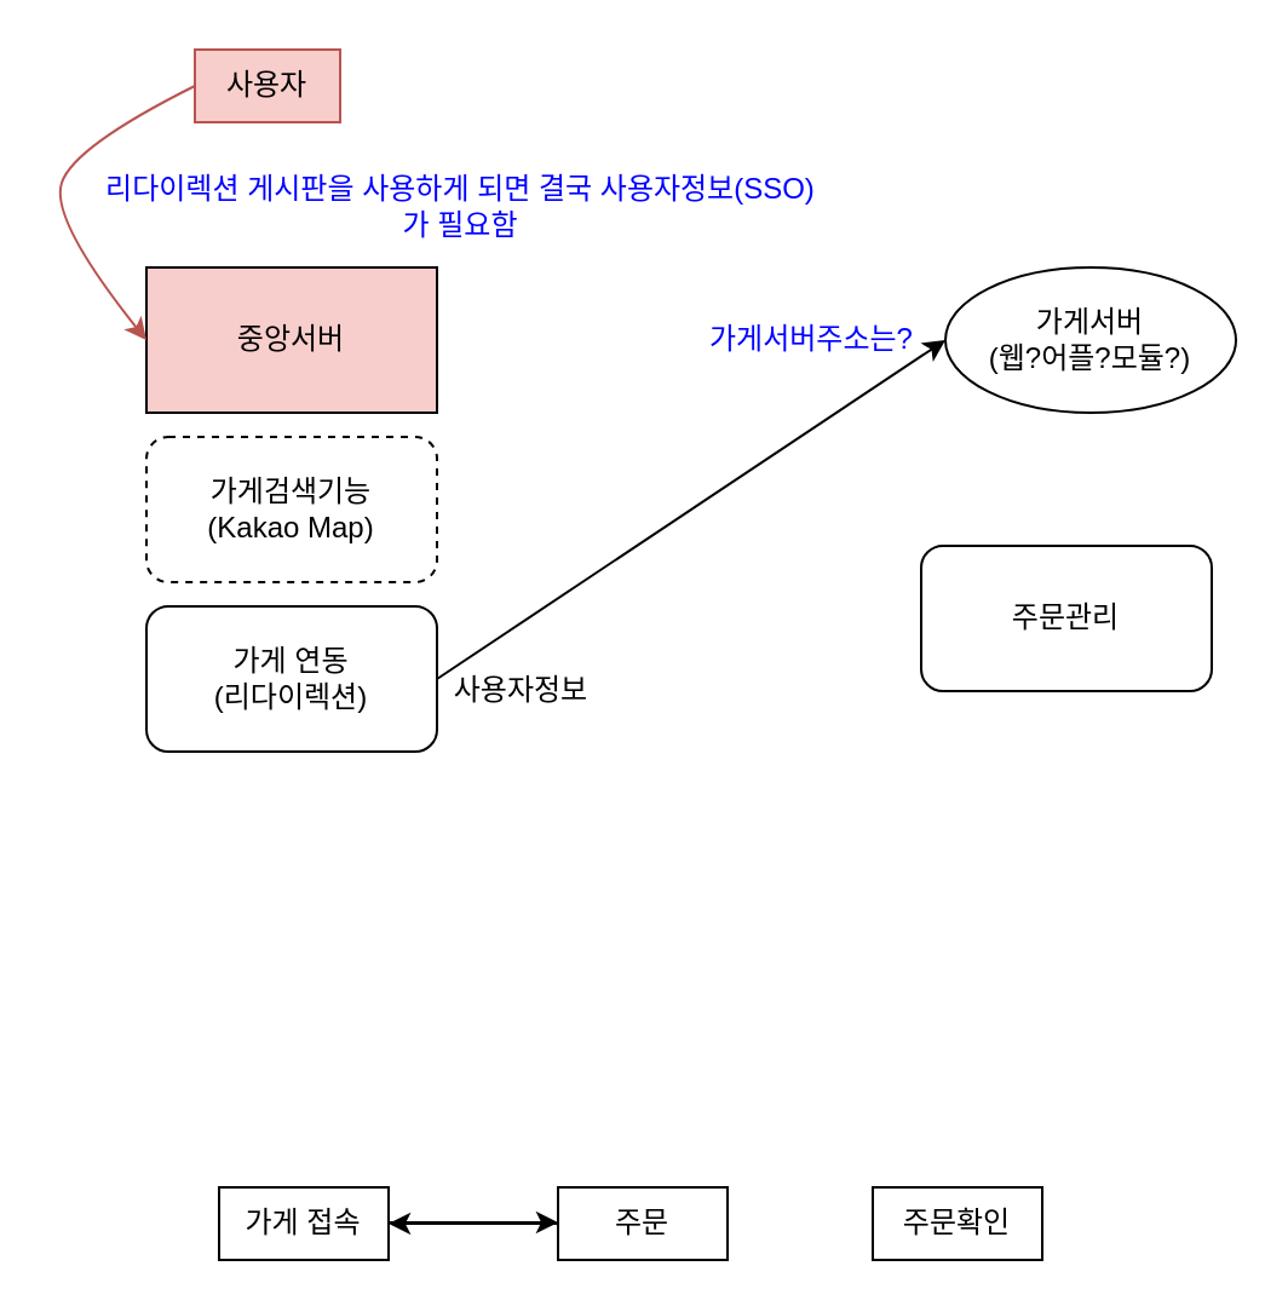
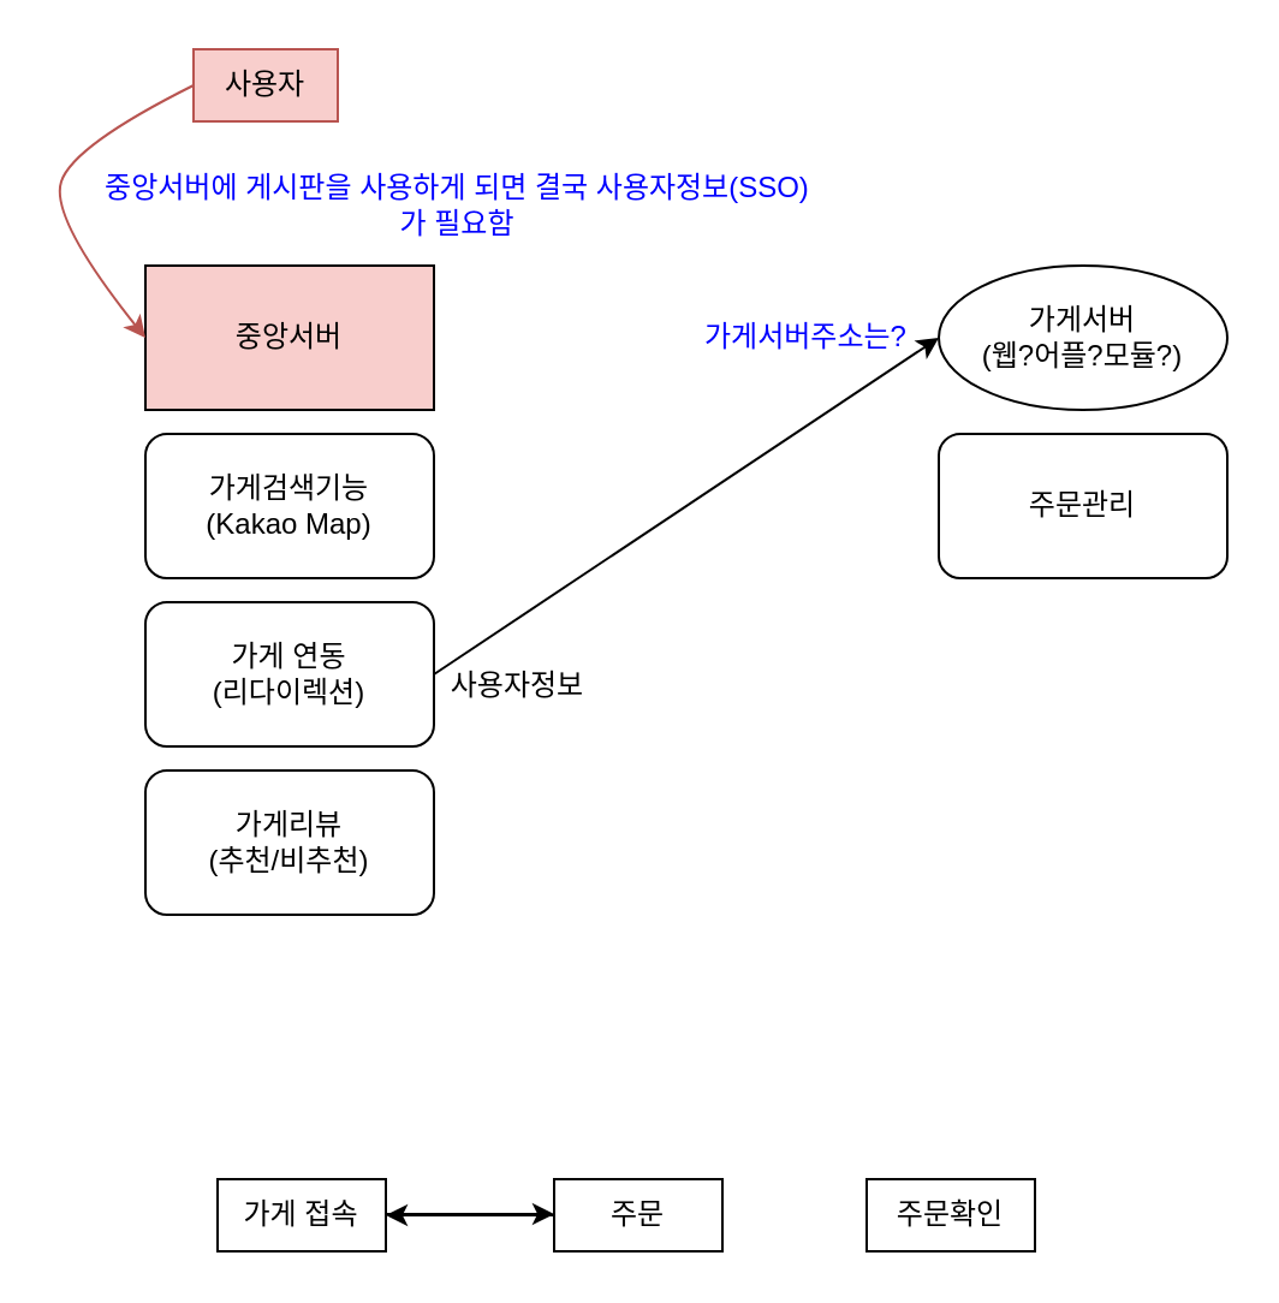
  <mxCell id="0" />
  <mxCell id="1" parent="0" />
  <mxCell id="2" value="중앙서버" style="rounded=0;whiteSpace=wrap;html=1;fillColor=#f8cecc;" parent="1" vertex="1"><mxGeometry x="60" y="110" width="120" height="60" as="geometry" /></mxCell>
- <mxCell id="3" value="가게검색기능&lt;br&gt;(Kakao Map)" style="rounded=1;whiteSpace=wrap;html=1;dashed=1;" parent="1" vertex="1"><mxGeometry x="60" y="180" width="120" height="60" as="geometry" /></mxCell>
+ <mxCell id="3" value="가게검색기능&lt;br&gt;(Kakao Map)" style="rounded=1;whiteSpace=wrap;html=1;" parent="1" vertex="1"><mxGeometry x="60" y="180" width="120" height="60" as="geometry" /></mxCell>
+ <mxCell id="4" value="가게리뷰&lt;br&gt;(추천/비추천)" style="rounded=1;whiteSpace=wrap;html=1;" parent="1" vertex="1"><mxGeometry x="60" y="320" width="120" height="60" as="geometry" /></mxCell>
  <mxCell id="5" value="가게 연동&lt;br&gt;(리다이렉션)" style="rounded=1;whiteSpace=wrap;html=1;" parent="1" vertex="1"><mxGeometry x="60" y="250" width="120" height="60" as="geometry" /></mxCell>
  <mxCell id="6" value="가게서버&lt;br&gt;(웹?어플?모듈?)" style="ellipse;whiteSpace=wrap;html=1;" parent="1" vertex="1"><mxGeometry x="390" y="110" width="120" height="60" as="geometry" /></mxCell>
- <mxCell id="7" value="주문관리" style="rounded=1;whiteSpace=wrap;html=1;" parent="1" vertex="1"><mxGeometry x="380" y="225" width="120" height="60" as="geometry" /></mxCell>
+ <mxCell id="7" value="주문관리" style="rounded=1;whiteSpace=wrap;html=1;" parent="1" vertex="1"><mxGeometry x="390" y="180" width="120" height="60" as="geometry" /></mxCell>
  <mxCell id="8" value="" style="endArrow=classic;html=1;rounded=0;entryX=0;entryY=0.5;entryDx=0;entryDy=0;" parent="1" target="6" edge="1"><mxGeometry width="50" height="50" relative="1" as="geometry"><mxPoint x="180" y="280" as="sourcePoint" /><mxPoint x="230" y="230" as="targetPoint" /></mxGeometry></mxCell>
  <mxCell id="9" value="사용자정보" style="text;html=1;strokeColor=none;fillColor=none;align=center;verticalAlign=middle;whiteSpace=wrap;rounded=0;" parent="1" vertex="1"><mxGeometry x="180" y="270" width="70" height="30" as="geometry" /></mxCell>
  <mxCell id="10" value="사용자" style="text;html=1;strokeColor=#b85450;fillColor=#f8cecc;align=center;verticalAlign=middle;whiteSpace=wrap;rounded=0;" parent="1" vertex="1"><mxGeometry x="80" y="20" width="60" height="30" as="geometry" /></mxCell>
  <mxCell id="11" value="" style="curved=1;endArrow=classic;html=1;rounded=0;exitX=0;exitY=0.5;exitDx=0;exitDy=0;entryX=0;entryY=0.5;entryDx=0;entryDy=0;fillColor=#f8cecc;strokeColor=#b85450;" parent="1" source="10" target="2" edge="1"><mxGeometry width="50" height="50" relative="1" as="geometry"><mxPoint x="390" y="400" as="sourcePoint" /><mxPoint x="440" y="350" as="targetPoint" /><Array as="points"><mxPoint x="30" y="60" /><mxPoint x="20" y="90" /></Array></mxGeometry></mxCell>
- <mxCell id="12" value="리다이렉션 게시판을 사용하게 되면 결국 사용자정보(SSO)가 필요함" style="text;html=1;strokeColor=none;fillColor=none;align=center;verticalAlign=middle;whiteSpace=wrap;rounded=0;fontColor=#0000FF;" parent="1" vertex="1"><mxGeometry x="40" y="70" width="300" height="30" as="geometry" /></mxCell>
+ <mxCell id="12" value="중앙서버에 게시판을 사용하게 되면 결국 사용자정보(SSO)가 필요함" style="text;html=1;strokeColor=none;fillColor=none;align=center;verticalAlign=middle;whiteSpace=wrap;rounded=0;fontColor=#0000FF;" parent="1" vertex="1"><mxGeometry x="40" y="70" width="300" height="30" as="geometry" /></mxCell>
  <mxCell id="13" value="가게서버주소는?" style="text;html=1;strokeColor=none;fillColor=none;align=center;verticalAlign=middle;whiteSpace=wrap;rounded=0;fontColor=#0000FF;" parent="1" vertex="1"><mxGeometry x="280" y="125" width="110" height="30" as="geometry" /></mxCell>
  <mxCell id="14" value="가게 접속" style="rounded=0;whiteSpace=wrap;html=1;fontColor=#000000;fillColor=none;" parent="1" vertex="1"><mxGeometry x="90" y="490" width="70" height="30" as="geometry" /></mxCell>
  <mxCell id="15" value="" style="endArrow=classic;html=1;rounded=0;fontColor=#000000;" parent="1" edge="1"><mxGeometry width="50" height="50" relative="1" as="geometry"><mxPoint x="160" y="504.5" as="sourcePoint" /><mxPoint x="230" y="504.5" as="targetPoint" /></mxGeometry></mxCell>
  <mxCell id="16" value="" style="edgeStyle=orthogonalEdgeStyle;rounded=0;orthogonalLoop=1;jettySize=auto;html=1;fontColor=#000000;" parent="1" source="17" target="14" edge="1"><mxGeometry relative="1" as="geometry" /></mxCell>
  <mxCell id="17" value="주문" style="rounded=0;whiteSpace=wrap;html=1;fontColor=#000000;fillColor=none;" parent="1" vertex="1"><mxGeometry x="230" y="490" width="70" height="30" as="geometry" /></mxCell>
  <mxCell id="18" value="주문확인" style="rounded=0;whiteSpace=wrap;html=1;fontColor=#000000;fillColor=none;" parent="1" vertex="1"><mxGeometry x="360" y="490" width="70" height="30" as="geometry" /></mxCell>
